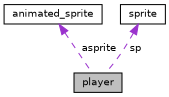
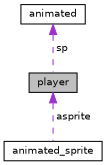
  digraph {
    node [color=black fillcolor=white fontname=Helvetica fontsize=10 shape=record style=filled]
    edge [color=darkorchid3 dir=back fontname=Helvetica fontsize=10 labelfontname=Helvetica labelfontsize=10 style=dashed]
    n1 [fillcolor=grey75 fontcolor=black height=0.2 label=player width=0.4]
    n2 [height=0.2 label=animated_sprite width=0.4]
-   n3 [height=0.2 label=sprite width=0.4]
-   n2 -> n1 [label=" asprite"]
+   n3 [height=0.2 label=animated width=0.4]
+   n1 -> n2 [label=" asprite"]
    n3 -> n1 [label=" sp"]
  }
